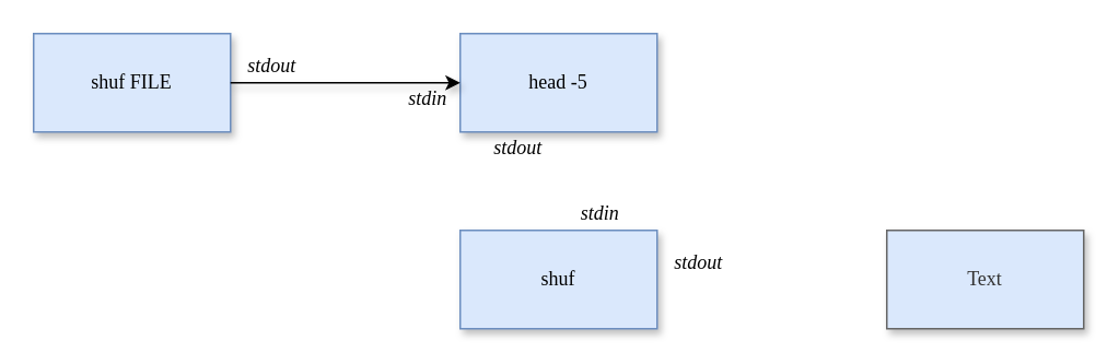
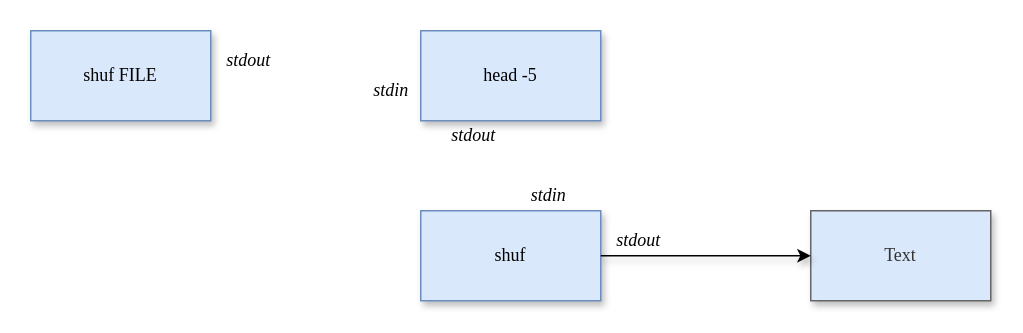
  <mxCell id="0" />
  <mxCell id="1" parent="0" />
  <mxCell id="2" value="shuf FILE" style="rounded=0;whiteSpace=wrap;html=1;fillColor=#dae8fc;strokeColor=#6c8ebf;fontFamily=Roboto Mono;shadow=1;sketch=0;fontSource=https%3A%2F%2Ffonts.googleapis.com%2Fcss%3Ffamily%3DRoboto%2BMono;" parent="1" vertex="1"><mxGeometry x="20" y="20" width="120" height="60" as="geometry" /></mxCell>
  <mxCell id="3" value="head -5" style="rounded=0;whiteSpace=wrap;html=1;fillColor=#dae8fc;strokeColor=#6c8ebf;fontFamily=Roboto Mono;shadow=1;sketch=0;fontSource=https%3A%2F%2Ffonts.googleapis.com%2Fcss%3Ffamily%3DRoboto%2BMono;" parent="1" vertex="1"><mxGeometry x="280" y="20" width="120" height="60" as="geometry" /></mxCell>
- <mxCell id="4" value="" style="endArrow=classic;html=1;rounded=0;exitX=1;exitY=0.5;exitDx=0;exitDy=0;entryX=0;entryY=0.5;entryDx=0;entryDy=0;fontFamily=Roboto Mono;shadow=1;sketch=0;fontSource=https%3A%2F%2Ffonts.googleapis.com%2Fcss%3Ffamily%3DRoboto%2BMono;" parent="1" source="2" target="3" edge="1"><mxGeometry width="50" height="50" relative="1" as="geometry"><mxPoint x="260" y="170" as="sourcePoint" /><mxPoint x="310" y="120" as="targetPoint" /></mxGeometry></mxCell>
  <mxCell id="5" value="shuf" style="rounded=0;whiteSpace=wrap;html=1;fillColor=#dae8fc;strokeColor=#6c8ebf;fontFamily=Roboto Mono;shadow=1;sketch=0;fontSource=https%3A%2F%2Ffonts.googleapis.com%2Fcss%3Ffamily%3DRoboto%2BMono;" parent="1" vertex="1"><mxGeometry x="280" y="140" width="120" height="60" as="geometry" /></mxCell>
  <mxCell id="6" value="Text" style="rounded=0;whiteSpace=wrap;html=1;fillColor=#dae8fc;fontColor=#333333;strokeColor=#666666;fontFamily=Roboto Mono;shadow=1;sketch=0;fontSource=https%3A%2F%2Ffonts.googleapis.com%2Fcss%3Ffamily%3DRoboto%2BMono;" parent="1" vertex="1"><mxGeometry x="540" y="140" width="120" height="60" as="geometry" /></mxCell>
+ <mxCell id="7" value="" style="endArrow=classic;html=1;rounded=0;exitX=1;exitY=0.5;exitDx=0;exitDy=0;entryX=0;entryY=0.5;entryDx=0;entryDy=0;fontFamily=Roboto Mono;shadow=1;sketch=0;fontSource=https%3A%2F%2Ffonts.googleapis.com%2Fcss%3Ffamily%3DRoboto%2BMono;" parent="1" source="5" target="6" edge="1"><mxGeometry width="50" height="50" relative="1" as="geometry"><mxPoint x="380" y="310" as="sourcePoint" /><mxPoint x="430" y="260" as="targetPoint" /></mxGeometry></mxCell>
  <mxCell id="8" value="stdin" style="text;html=1;align=center;verticalAlign=middle;resizable=0;points=[];autosize=1;strokeColor=none;fillColor=none;fontFamily=Roboto Mono;fontSource=https%3A%2F%2Ffonts.googleapis.com%2Fcss%3Ffamily%3DRoboto%2BMono;fontStyle=2" vertex="1" parent="1"><mxGeometry x="235" y="50" width="50" height="20" as="geometry" /></mxCell>
  <mxCell id="9" value="stdin" style="text;html=1;align=center;verticalAlign=middle;resizable=0;points=[];autosize=1;strokeColor=none;fillColor=none;fontFamily=Roboto Mono;fontSource=https%3A%2F%2Ffonts.googleapis.com%2Fcss%3Ffamily%3DRoboto%2BMono;fontStyle=2" vertex="1" parent="1"><mxGeometry x="340" y="120" width="50" height="20" as="geometry" /></mxCell>
  <mxCell id="10" value="stdout" style="text;html=1;align=center;verticalAlign=middle;resizable=0;points=[];autosize=1;strokeColor=none;fillColor=none;fontFamily=Roboto Mono;fontSource=https%3A%2F%2Ffonts.googleapis.com%2Fcss%3Ffamily%3DRoboto%2BMono;fontStyle=2" vertex="1" parent="1"><mxGeometry x="135" y="30" width="60" height="20" as="geometry" /></mxCell>
  <mxCell id="11" value="stdout" style="text;html=1;align=center;verticalAlign=middle;resizable=0;points=[];autosize=1;strokeColor=none;fillColor=none;fontFamily=Roboto Mono;fontSource=https%3A%2F%2Ffonts.googleapis.com%2Fcss%3Ffamily%3DRoboto%2BMono;fontStyle=2" vertex="1" parent="1"><mxGeometry x="285" y="80" width="60" height="20" as="geometry" /></mxCell>
  <mxCell id="12" value="stdout" style="text;html=1;align=center;verticalAlign=middle;resizable=0;points=[];autosize=1;strokeColor=none;fillColor=none;fontFamily=Roboto Mono;fontSource=https%3A%2F%2Ffonts.googleapis.com%2Fcss%3Ffamily%3DRoboto%2BMono;fontStyle=2" vertex="1" parent="1"><mxGeometry x="395" y="150" width="60" height="20" as="geometry" /></mxCell>
